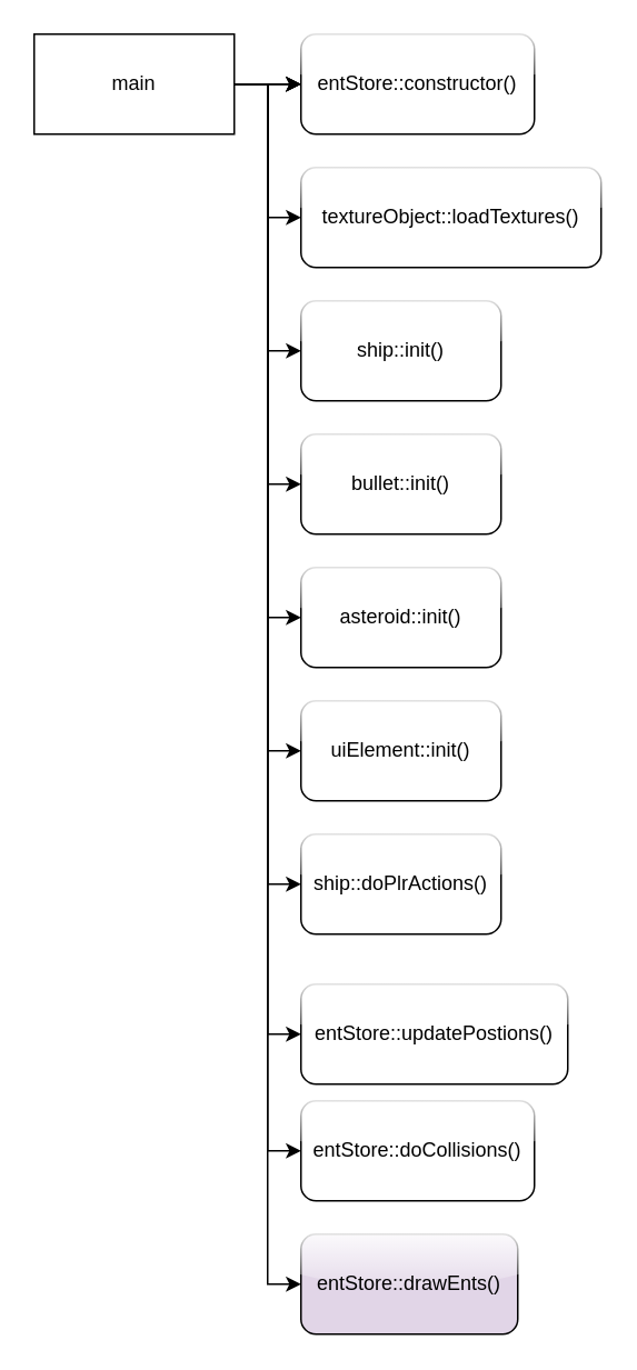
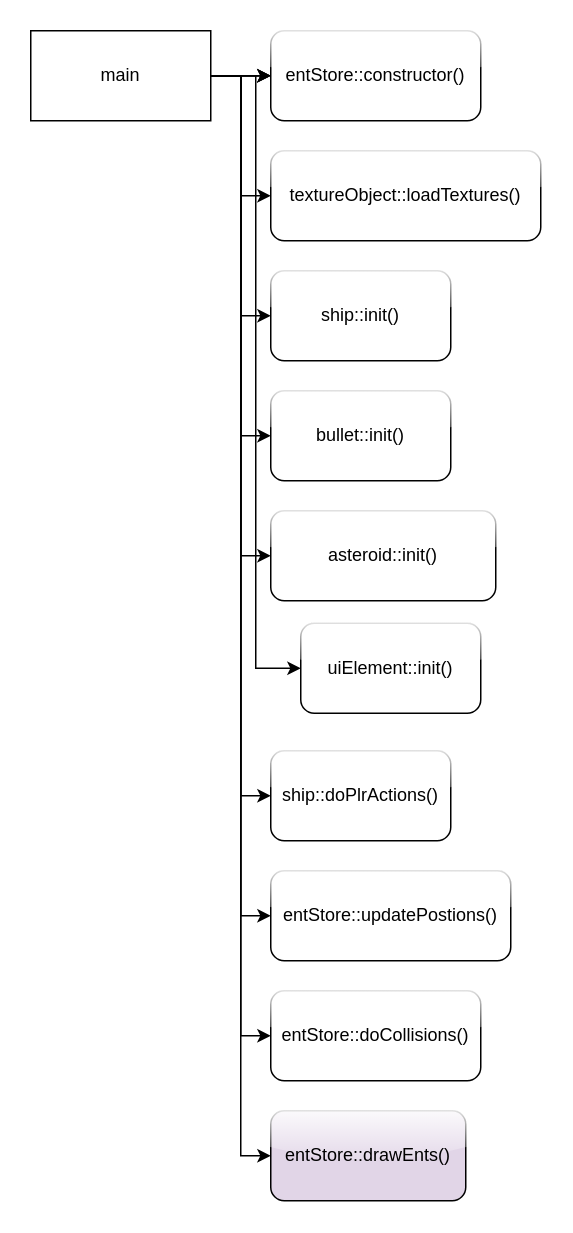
  <mxCell id="0" />
  <mxCell id="1" parent="0" />
  <mxCell id="2" value="" style="edgeStyle=orthogonalEdgeStyle;rounded=0;orthogonalLoop=1;jettySize=auto;html=1;" parent="1" source="14" target="15" edge="1"><mxGeometry relative="1" as="geometry" /></mxCell>
  <mxCell id="3" value="" style="edgeStyle=orthogonalEdgeStyle;rounded=0;orthogonalLoop=1;jettySize=auto;html=1;" parent="1" source="14" target="15" edge="1"><mxGeometry relative="1" as="geometry" /></mxCell>
  <mxCell id="4" value="" style="edgeStyle=orthogonalEdgeStyle;rounded=0;orthogonalLoop=1;jettySize=auto;html=1;" parent="1" source="14" target="15" edge="1"><mxGeometry relative="1" as="geometry" /></mxCell>
  <mxCell id="5" style="edgeStyle=orthogonalEdgeStyle;rounded=0;orthogonalLoop=1;jettySize=auto;html=1;" parent="1" source="14" target="16" edge="1"><mxGeometry relative="1" as="geometry"><mxPoint x="230" y="150" as="targetPoint" /><Array as="points"><mxPoint x="160" y="50" /><mxPoint x="160" y="130" /></Array></mxGeometry></mxCell>
  <mxCell id="6" style="edgeStyle=orthogonalEdgeStyle;rounded=0;orthogonalLoop=1;jettySize=auto;html=1;" parent="1" source="14" target="17" edge="1"><mxGeometry relative="1" as="geometry"><mxPoint x="220" y="240" as="targetPoint" /><Array as="points"><mxPoint x="160" y="50" /><mxPoint x="160" y="210" /></Array></mxGeometry></mxCell>
  <mxCell id="7" style="edgeStyle=orthogonalEdgeStyle;rounded=0;orthogonalLoop=1;jettySize=auto;html=1;entryX=0;entryY=0.5;entryDx=0;entryDy=0;" parent="1" source="14" target="18" edge="1"><mxGeometry relative="1" as="geometry" /></mxCell>
  <mxCell id="8" style="edgeStyle=orthogonalEdgeStyle;rounded=0;orthogonalLoop=1;jettySize=auto;html=1;entryX=0;entryY=0.5;entryDx=0;entryDy=0;" parent="1" source="14" target="19" edge="1"><mxGeometry relative="1" as="geometry" /></mxCell>
  <mxCell id="9" style="edgeStyle=orthogonalEdgeStyle;rounded=0;orthogonalLoop=1;jettySize=auto;html=1;entryX=0;entryY=0.5;entryDx=0;entryDy=0;" parent="1" source="14" target="20" edge="1"><mxGeometry relative="1" as="geometry" /></mxCell>
  <mxCell id="10" style="edgeStyle=orthogonalEdgeStyle;rounded=0;orthogonalLoop=1;jettySize=auto;html=1;entryX=0;entryY=0.5;entryDx=0;entryDy=0;" parent="1" source="14" target="21" edge="1"><mxGeometry relative="1" as="geometry" /></mxCell>
  <mxCell id="11" style="edgeStyle=orthogonalEdgeStyle;rounded=0;orthogonalLoop=1;jettySize=auto;html=1;entryX=0;entryY=0.5;entryDx=0;entryDy=0;" parent="1" source="14" target="22" edge="1"><mxGeometry relative="1" as="geometry" /></mxCell>
  <mxCell id="12" style="edgeStyle=orthogonalEdgeStyle;rounded=0;orthogonalLoop=1;jettySize=auto;html=1;entryX=0;entryY=0.5;entryDx=0;entryDy=0;" parent="1" source="14" target="23" edge="1"><mxGeometry relative="1" as="geometry" /></mxCell>
  <mxCell id="13" style="edgeStyle=orthogonalEdgeStyle;rounded=0;orthogonalLoop=1;jettySize=auto;html=1;entryX=0;entryY=0.5;entryDx=0;entryDy=0;" edge="1" parent="1" source="14" target="24"><mxGeometry relative="1" as="geometry" /></mxCell>
  <mxCell id="14" value="main" style="rounded=0;whiteSpace=wrap;html=1;" parent="1" vertex="1"><mxGeometry x="20" y="20" width="120" height="60" as="geometry" /></mxCell>
  <mxCell id="15" value="entStore::constructor()" style="rounded=1;whiteSpace=wrap;html=1;glass=1;" parent="1" vertex="1"><mxGeometry x="180" y="20" width="140" height="60" as="geometry" /></mxCell>
  <mxCell id="16" value="textureObject::l&lt;span style=&quot;background-color: initial;&quot;&gt;oadTextures()&lt;/span&gt;" style="rounded=1;whiteSpace=wrap;html=1;glass=1;" parent="1" vertex="1"><mxGeometry x="180" y="100" width="180" height="60" as="geometry" /></mxCell>
  <mxCell id="17" value="ship::init()" style="rounded=1;whiteSpace=wrap;html=1;glass=1;" parent="1" vertex="1"><mxGeometry x="180" y="180" width="120" height="60" as="geometry" /></mxCell>
  <mxCell id="18" value="bullet::init()" style="rounded=1;whiteSpace=wrap;html=1;glass=1;" parent="1" vertex="1"><mxGeometry x="180" y="260" width="120" height="60" as="geometry" /></mxCell>
- <mxCell id="19" value="asteroid::init()" style="rounded=1;whiteSpace=wrap;html=1;glass=1;" parent="1" vertex="1"><mxGeometry x="180" y="340" width="120" height="60" as="geometry" /></mxCell>
- <mxCell id="20" value="uiElement::init()" style="rounded=1;whiteSpace=wrap;html=1;glass=1;" parent="1" vertex="1"><mxGeometry x="180" y="420" width="120" height="60" as="geometry" /></mxCell>
+ <mxCell id="19" value="asteroid::init()" style="rounded=1;whiteSpace=wrap;html=1;glass=1;" parent="1" vertex="1"><mxGeometry x="180" y="340" width="150" height="60" as="geometry" /></mxCell>
+ <mxCell id="20" value="uiElement::init()" style="rounded=1;whiteSpace=wrap;html=1;glass=1;" parent="1" vertex="1"><mxGeometry x="200" y="415" width="120" height="60" as="geometry" /></mxCell>
  <mxCell id="21" value="ship::doPlrActions()" style="rounded=1;whiteSpace=wrap;html=1;glass=1;" parent="1" vertex="1"><mxGeometry x="180" y="500" width="120" height="60" as="geometry" /></mxCell>
- <mxCell id="22" value="entStore::updatePostions()" style="rounded=1;whiteSpace=wrap;html=1;glass=1;" parent="1" vertex="1"><mxGeometry x="180" y="590" width="160" height="60" as="geometry" /></mxCell>
+ <mxCell id="22" value="entStore::updatePostions()" style="rounded=1;whiteSpace=wrap;html=1;glass=1;" parent="1" vertex="1"><mxGeometry x="180" y="580" width="160" height="60" as="geometry" /></mxCell>
  <mxCell id="23" value="entStore::doCollisions()" style="rounded=1;whiteSpace=wrap;html=1;glass=1;" parent="1" vertex="1"><mxGeometry x="180" y="660" width="140" height="60" as="geometry" /></mxCell>
  <mxCell id="24" value="entStore::drawEnts()" style="rounded=1;whiteSpace=wrap;html=1;glass=1;fillColor=#e1d5e7;" vertex="1" parent="1"><mxGeometry x="180" y="740" width="130" height="60" as="geometry" /></mxCell>
